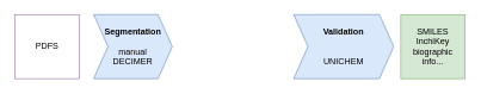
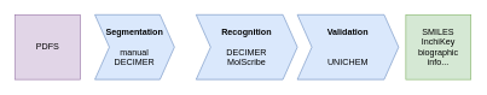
  <mxCell id="0" />
  <mxCell id="1" parent="0" />
  <mxCell id="2" value="&lt;div&gt;&lt;b&gt;Segmentation&lt;/b&gt;&lt;/div&gt;&lt;div&gt;&lt;br&gt;&lt;/div&gt;&lt;div&gt;manual&lt;/div&gt;&lt;div&gt;DECIMER&lt;br&gt;&lt;/div&gt;" style="shape=step;perimeter=stepPerimeter;whiteSpace=wrap;html=1;fixedSize=1;fillColor=#dae8fc;strokeColor=#6c8ebf;" vertex="1" parent="1"><mxGeometry x="130" y="20" width="110" height="90" as="geometry" /></mxCell>
+ <mxCell id="3" value="&lt;div&gt;&lt;b&gt;Recognition&lt;/b&gt;&lt;/div&gt;&lt;div&gt;&lt;br&gt;&lt;/div&gt;&lt;div&gt;DECIMER&lt;/div&gt;&lt;div&gt;MolScribe&lt;br&gt;&lt;/div&gt;" style="shape=step;perimeter=stepPerimeter;whiteSpace=wrap;html=1;fixedSize=1;fillColor=#dae8fc;strokeColor=#6c8ebf;" vertex="1" parent="1"><mxGeometry x="270" y="20" width="140" height="90" as="geometry" /></mxCell>
  <mxCell id="4" value="&lt;div&gt;&lt;b&gt;Validation&lt;/b&gt;&lt;/div&gt;&lt;div&gt;&lt;br&gt;&lt;/div&gt;&lt;div&gt;&lt;br&gt;&lt;/div&gt;&lt;div&gt;UNICHEM&lt;br&gt;&lt;/div&gt;" style="shape=step;perimeter=stepPerimeter;whiteSpace=wrap;html=1;fixedSize=1;fillColor=#dae8fc;strokeColor=#6c8ebf;" vertex="1" parent="1"><mxGeometry x="410" y="20" width="140" height="90" as="geometry" /></mxCell>
- <mxCell id="5" value="PDFS" style="whiteSpace=wrap;html=1;aspect=fixed;fillColor=#ffffff;strokeColor=#9673a6;" vertex="1" parent="1"><mxGeometry x="20" y="20" width="90" height="90" as="geometry" /></mxCell>
+ <mxCell id="5" value="PDFS" style="whiteSpace=wrap;html=1;aspect=fixed;fillColor=#e1d5e7;strokeColor=#9673a6;" vertex="1" parent="1"><mxGeometry x="20" y="20" width="90" height="90" as="geometry" /></mxCell>
  <mxCell id="6" value="&lt;div&gt;SMILES&lt;/div&gt;&lt;div&gt;InchiKey&lt;/div&gt;&lt;div&gt;biographic&lt;/div&gt;&lt;div&gt;info...&lt;br&gt;&lt;/div&gt;" style="whiteSpace=wrap;html=1;aspect=fixed;fillColor=#d5e8d4;strokeColor=#82b366;" vertex="1" parent="1"><mxGeometry x="560" y="20" width="90" height="90" as="geometry" /></mxCell>
